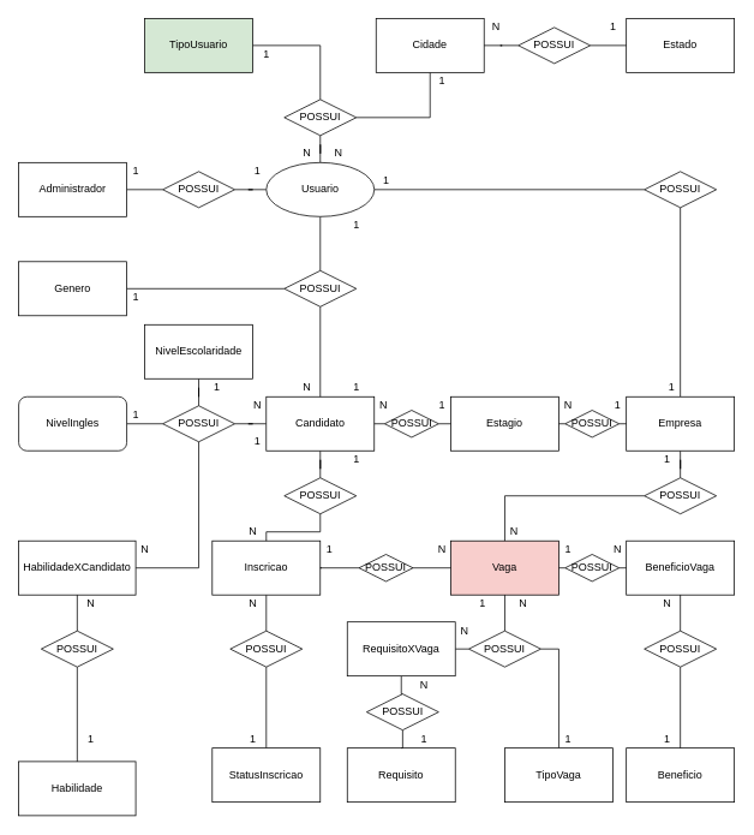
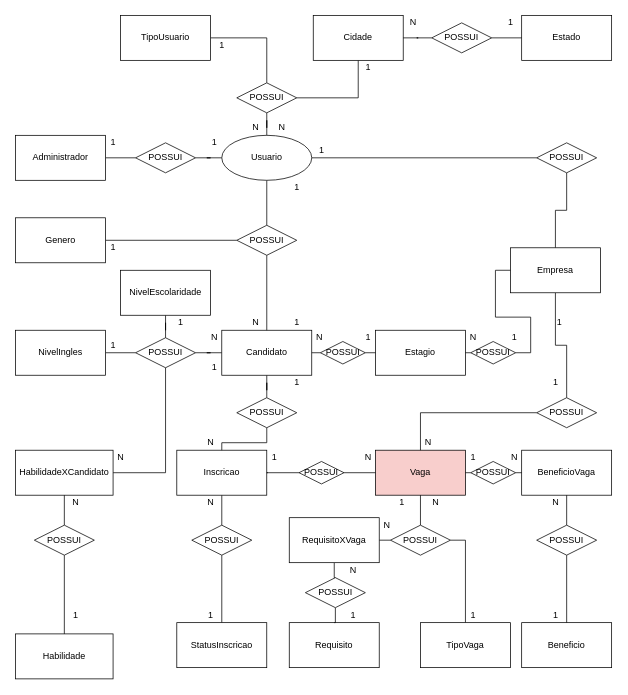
  <mxCell id="0" />
  <mxCell id="1" parent="0" />
  <mxCell id="2" value="" style="edgeStyle=orthogonalEdgeStyle;rounded=0;orthogonalLoop=1;jettySize=auto;html=1;endArrow=none;endFill=0;" edge="1" parent="1" source="3" target="24"><mxGeometry relative="1" as="geometry" /></mxCell>
  <mxCell id="3" value="Administrador" style="rounded=0;whiteSpace=wrap;html=1;" parent="1" vertex="1"><mxGeometry x="20" y="180" width="120" height="60" as="geometry" /></mxCell>
  <mxCell id="4" style="edgeStyle=orthogonalEdgeStyle;rounded=0;orthogonalLoop=1;jettySize=auto;html=1;endArrow=none;endFill=0;" parent="1" source="5" target="18" edge="1"><mxGeometry relative="1" as="geometry" /></mxCell>
- <mxCell id="5" value="TipoUsuario" style="rounded=0;whiteSpace=wrap;html=1;fillColor=#d5e8d4;" parent="1" vertex="1"><mxGeometry x="160" y="20" width="120" height="60" as="geometry" /></mxCell>
+ <mxCell id="5" value="TipoUsuario" style="rounded=0;whiteSpace=wrap;html=1;" parent="1" vertex="1"><mxGeometry x="160" y="20" width="120" height="60" as="geometry" /></mxCell>
  <mxCell id="6" style="edgeStyle=orthogonalEdgeStyle;rounded=0;orthogonalLoop=1;jettySize=auto;html=1;endArrow=none;endFill=0;" parent="1" source="9" target="22" edge="1"><mxGeometry relative="1" as="geometry" /></mxCell>
  <mxCell id="7" value="" style="edgeStyle=orthogonalEdgeStyle;rounded=0;orthogonalLoop=1;jettySize=auto;html=1;endArrow=none;endFill=0;" parent="1" source="9" target="25" edge="1"><mxGeometry relative="1" as="geometry" /></mxCell>
  <mxCell id="8" value="" style="edgeStyle=orthogonalEdgeStyle;rounded=0;orthogonalLoop=1;jettySize=auto;html=1;endArrow=none;endFill=0;" parent="1" source="9" target="24" edge="1"><mxGeometry relative="1" as="geometry" /></mxCell>
  <mxCell id="9" value="Usuario" style="ellipse;whiteSpace=wrap;html=1;" parent="1" vertex="1"><mxGeometry x="295" y="180" width="120" height="60" as="geometry" /></mxCell>
  <mxCell id="10" value="" style="edgeStyle=orthogonalEdgeStyle;rounded=0;orthogonalLoop=1;jettySize=auto;html=1;endArrow=none;endFill=0;" parent="1" source="12" target="29" edge="1"><mxGeometry relative="1" as="geometry" /></mxCell>
  <mxCell id="11" value="" style="edgeStyle=orthogonalEdgeStyle;rounded=0;orthogonalLoop=1;jettySize=auto;html=1;endArrow=none;endFill=0;" parent="1" source="12" target="46" edge="1"><mxGeometry relative="1" as="geometry" /></mxCell>
  <mxCell id="12" value="Candidato" style="rounded=0;whiteSpace=wrap;html=1;" parent="1" vertex="1"><mxGeometry x="295" y="440" width="120" height="60" as="geometry" /></mxCell>
  <mxCell id="13" value="" style="edgeStyle=orthogonalEdgeStyle;rounded=0;orthogonalLoop=1;jettySize=auto;html=1;endArrow=none;endFill=0;" parent="1" source="15" target="25" edge="1"><mxGeometry relative="1" as="geometry" /></mxCell>
  <mxCell id="14" value="" style="edgeStyle=orthogonalEdgeStyle;rounded=0;orthogonalLoop=1;jettySize=auto;html=1;endArrow=none;endFill=0;" parent="1" source="15" target="41" edge="1"><mxGeometry relative="1" as="geometry" /></mxCell>
- <mxCell id="15" value="Empresa" style="rounded=0;whiteSpace=wrap;html=1;" parent="1" vertex="1"><mxGeometry x="695" y="440" width="120" height="60" as="geometry" /></mxCell>
+ <mxCell id="15" value="Empresa" style="rounded=0;whiteSpace=wrap;html=1;" parent="1" vertex="1"><mxGeometry x="680" y="330" width="120" height="60" as="geometry" /></mxCell>
  <mxCell id="16" style="edgeStyle=orthogonalEdgeStyle;rounded=0;orthogonalLoop=1;jettySize=auto;html=1;entryX=0.5;entryY=0;entryDx=0;entryDy=0;endArrow=none;endFill=0;" parent="1" source="18" target="9" edge="1"><mxGeometry relative="1" as="geometry" /></mxCell>
  <mxCell id="17" style="edgeStyle=orthogonalEdgeStyle;rounded=0;orthogonalLoop=1;jettySize=auto;html=1;endArrow=none;endFill=0;" parent="1" source="18" target="53" edge="1"><mxGeometry relative="1" as="geometry" /></mxCell>
  <mxCell id="18" value="POSSUI" style="rhombus;whiteSpace=wrap;html=1;" parent="1" vertex="1"><mxGeometry x="315" y="110" width="80" height="40" as="geometry" /></mxCell>
  <mxCell id="19" value="1" style="text;html=1;align=center;verticalAlign=middle;resizable=0;points=[];autosize=1;" parent="1" vertex="1"><mxGeometry x="285" y="50" width="20" height="20" as="geometry" /></mxCell>
  <mxCell id="20" value="N" style="text;html=1;align=center;verticalAlign=middle;resizable=0;points=[];autosize=1;" parent="1" vertex="1"><mxGeometry x="330" y="160" width="20" height="20" as="geometry" /></mxCell>
  <mxCell id="21" style="edgeStyle=orthogonalEdgeStyle;rounded=0;orthogonalLoop=1;jettySize=auto;html=1;endArrow=none;endFill=0;" parent="1" source="22" target="12" edge="1"><mxGeometry relative="1" as="geometry" /></mxCell>
  <mxCell id="22" value="POSSUI" style="rhombus;whiteSpace=wrap;html=1;" parent="1" vertex="1"><mxGeometry x="315" y="300" width="80" height="40" as="geometry" /></mxCell>
  <mxCell id="23" value="1" style="text;html=1;align=center;verticalAlign=middle;resizable=0;points=[];autosize=1;" parent="1" vertex="1"><mxGeometry x="385" y="420" width="20" height="20" as="geometry" /></mxCell>
  <mxCell id="24" value="POSSUI" style="rhombus;whiteSpace=wrap;html=1;" parent="1" vertex="1"><mxGeometry x="180" y="190" width="80" height="40" as="geometry" /></mxCell>
  <mxCell id="25" value="POSSUI" style="rhombus;whiteSpace=wrap;html=1;" parent="1" vertex="1"><mxGeometry x="715" y="190" width="80" height="40" as="geometry" /></mxCell>
  <mxCell id="26" value="1" style="text;html=1;align=center;verticalAlign=middle;resizable=0;points=[];autosize=1;" parent="1" vertex="1"><mxGeometry x="735" y="420" width="20" height="20" as="geometry" /></mxCell>
  <mxCell id="27" style="edgeStyle=orthogonalEdgeStyle;rounded=0;orthogonalLoop=1;jettySize=auto;html=1;endArrow=none;endFill=0;" edge="1" parent="1" source="28" target="22"><mxGeometry relative="1" as="geometry" /></mxCell>
  <mxCell id="28" value="Genero" style="rounded=0;whiteSpace=wrap;html=1;" parent="1" vertex="1"><mxGeometry x="20" y="290" width="120" height="60" as="geometry" /></mxCell>
  <mxCell id="29" value="POSSUI" style="rhombus;whiteSpace=wrap;html=1;" parent="1" vertex="1"><mxGeometry x="180" y="450" width="80" height="40" as="geometry" /></mxCell>
  <mxCell id="30" value="1" style="text;html=1;align=center;verticalAlign=middle;resizable=0;points=[];autosize=1;" parent="1" vertex="1"><mxGeometry x="418" y="190" width="20" height="20" as="geometry" /></mxCell>
  <mxCell id="31" value="1" style="text;html=1;align=center;verticalAlign=middle;resizable=0;points=[];autosize=1;" parent="1" vertex="1"><mxGeometry x="275" y="180" width="20" height="20" as="geometry" /></mxCell>
  <mxCell id="32" value="1" style="text;html=1;align=center;verticalAlign=middle;resizable=0;points=[];autosize=1;" parent="1" vertex="1"><mxGeometry x="140" y="180" width="20" height="20" as="geometry" /></mxCell>
  <mxCell id="33" value="1" style="text;html=1;align=center;verticalAlign=middle;resizable=0;points=[];autosize=1;" parent="1" vertex="1"><mxGeometry x="385" y="240" width="20" height="20" as="geometry" /></mxCell>
  <mxCell id="34" value="1" style="text;html=1;align=center;verticalAlign=middle;resizable=0;points=[];autosize=1;" parent="1" vertex="1"><mxGeometry x="140" y="320" width="20" height="20" as="geometry" /></mxCell>
  <mxCell id="35" value="N" style="text;html=1;align=center;verticalAlign=middle;resizable=0;points=[];autosize=1;" parent="1" vertex="1"><mxGeometry x="330" y="420" width="20" height="20" as="geometry" /></mxCell>
  <mxCell id="36" value="Vaga" style="rounded=0;whiteSpace=wrap;html=1;fillColor=#f8cecc;" parent="1" vertex="1"><mxGeometry x="500" y="600" width="120" height="60" as="geometry" /></mxCell>
  <mxCell id="37" style="edgeStyle=orthogonalEdgeStyle;rounded=0;orthogonalLoop=1;jettySize=auto;html=1;entryX=0.5;entryY=0;entryDx=0;entryDy=0;endArrow=none;endFill=0;" parent="1" source="36" target="42" edge="1"><mxGeometry relative="1" as="geometry"><mxPoint x="560" y="820" as="sourcePoint" /></mxGeometry></mxCell>
  <mxCell id="38" style="edgeStyle=orthogonalEdgeStyle;rounded=0;orthogonalLoop=1;jettySize=auto;html=1;entryX=1;entryY=0.5;entryDx=0;entryDy=0;endArrow=none;endFill=0;" edge="1" parent="1" source="39" target="42"><mxGeometry relative="1" as="geometry" /></mxCell>
  <mxCell id="39" value="TipoVaga" style="rounded=0;whiteSpace=wrap;html=1;" parent="1" vertex="1"><mxGeometry x="560" y="830" width="120" height="60" as="geometry" /></mxCell>
  <mxCell id="40" value="" style="edgeStyle=orthogonalEdgeStyle;rounded=0;orthogonalLoop=1;jettySize=auto;html=1;endArrow=none;endFill=0;" parent="1" source="41" target="36" edge="1"><mxGeometry relative="1" as="geometry" /></mxCell>
  <mxCell id="41" value="POSSUI" style="rhombus;whiteSpace=wrap;html=1;" parent="1" vertex="1"><mxGeometry x="715" y="530" width="80" height="40" as="geometry" /></mxCell>
  <mxCell id="42" value="POSSUI" style="rhombus;whiteSpace=wrap;html=1;" parent="1" vertex="1"><mxGeometry x="520" y="700" width="80" height="40" as="geometry" /></mxCell>
  <mxCell id="43" value="" style="edgeStyle=orthogonalEdgeStyle;rounded=0;orthogonalLoop=1;jettySize=auto;html=1;endArrow=none;endFill=0;" edge="1" parent="1" source="44" target="95"><mxGeometry relative="1" as="geometry" /></mxCell>
  <mxCell id="44" value="Inscricao" style="rounded=0;whiteSpace=wrap;html=1;" parent="1" vertex="1"><mxGeometry x="235" y="600" width="120" height="60" as="geometry" /></mxCell>
  <mxCell id="45" value="" style="edgeStyle=orthogonalEdgeStyle;rounded=0;orthogonalLoop=1;jettySize=auto;html=1;endArrow=none;endFill=0;" parent="1" source="46" target="44" edge="1"><mxGeometry relative="1" as="geometry" /></mxCell>
  <mxCell id="46" value="POSSUI" style="rhombus;whiteSpace=wrap;html=1;" parent="1" vertex="1"><mxGeometry x="315" y="530" width="80" height="40" as="geometry" /></mxCell>
  <mxCell id="47" value="1" style="text;html=1;align=center;verticalAlign=middle;resizable=0;points=[];autosize=1;" parent="1" vertex="1"><mxGeometry x="385" y="500" width="20" height="20" as="geometry" /></mxCell>
  <mxCell id="48" value="N" style="text;html=1;align=center;verticalAlign=middle;resizable=0;points=[];autosize=1;" parent="1" vertex="1"><mxGeometry x="270" y="580" width="20" height="20" as="geometry" /></mxCell>
  <mxCell id="49" value="1" style="text;html=1;align=center;verticalAlign=middle;resizable=0;points=[];autosize=1;" parent="1" vertex="1"><mxGeometry x="730" y="500" width="20" height="20" as="geometry" /></mxCell>
  <mxCell id="50" value="N" style="text;html=1;align=center;verticalAlign=middle;resizable=0;points=[];autosize=1;" parent="1" vertex="1"><mxGeometry x="560" y="580" width="20" height="20" as="geometry" /></mxCell>
  <mxCell id="51" value="N" style="text;html=1;align=center;verticalAlign=middle;resizable=0;points=[];autosize=1;" parent="1" vertex="1"><mxGeometry x="570" y="660" width="20" height="20" as="geometry" /></mxCell>
  <mxCell id="52" value="1" style="text;html=1;align=center;verticalAlign=middle;resizable=0;points=[];autosize=1;" parent="1" vertex="1"><mxGeometry x="620" y="810" width="20" height="20" as="geometry" /></mxCell>
  <mxCell id="53" value="Cidade" style="rounded=0;whiteSpace=wrap;html=1;" parent="1" vertex="1"><mxGeometry x="417" y="20" width="120" height="60" as="geometry" /></mxCell>
  <mxCell id="54" value="Estado" style="rounded=0;whiteSpace=wrap;html=1;" parent="1" vertex="1"><mxGeometry x="695" y="20" width="120" height="60" as="geometry" /></mxCell>
  <mxCell id="55" value="" style="edgeStyle=orthogonalEdgeStyle;rounded=0;orthogonalLoop=1;jettySize=auto;html=1;endArrow=none;endFill=0;" parent="1" source="57" target="53" edge="1"><mxGeometry relative="1" as="geometry" /></mxCell>
  <mxCell id="56" value="" style="edgeStyle=orthogonalEdgeStyle;rounded=0;orthogonalLoop=1;jettySize=auto;html=1;endArrow=none;endFill=0;" parent="1" source="57" target="54" edge="1"><mxGeometry relative="1" as="geometry" /></mxCell>
  <mxCell id="57" value="POSSUI" style="rhombus;whiteSpace=wrap;html=1;" parent="1" vertex="1"><mxGeometry x="575" y="30" width="80" height="40" as="geometry" /></mxCell>
  <mxCell id="58" value="1" style="text;html=1;align=center;verticalAlign=middle;resizable=0;points=[];autosize=1;" parent="1" vertex="1"><mxGeometry x="480" y="80" width="20" height="20" as="geometry" /></mxCell>
  <mxCell id="59" value="N" style="text;html=1;align=center;verticalAlign=middle;resizable=0;points=[];autosize=1;" parent="1" vertex="1"><mxGeometry x="365" y="160" width="20" height="20" as="geometry" /></mxCell>
  <mxCell id="60" value="N" style="text;html=1;align=center;verticalAlign=middle;resizable=0;points=[];autosize=1;" parent="1" vertex="1"><mxGeometry x="540" y="20" width="20" height="20" as="geometry" /></mxCell>
  <mxCell id="61" value="1" style="text;html=1;align=center;verticalAlign=middle;resizable=0;points=[];autosize=1;" parent="1" vertex="1"><mxGeometry x="670" y="20" width="20" height="20" as="geometry" /></mxCell>
  <mxCell id="62" value="Estagio" style="rounded=0;whiteSpace=wrap;html=1;" parent="1" vertex="1"><mxGeometry x="500" y="440" width="120" height="60" as="geometry" /></mxCell>
  <mxCell id="63" style="edgeStyle=orthogonalEdgeStyle;rounded=0;orthogonalLoop=1;jettySize=auto;html=1;exitX=1;exitY=0.5;exitDx=0;exitDy=0;entryX=0;entryY=0.5;entryDx=0;entryDy=0;endArrow=none;endFill=0;" parent="1" source="65" target="62" edge="1"><mxGeometry relative="1" as="geometry" /></mxCell>
  <mxCell id="64" style="edgeStyle=orthogonalEdgeStyle;rounded=0;orthogonalLoop=1;jettySize=auto;html=1;exitX=0;exitY=0.5;exitDx=0;exitDy=0;entryX=1;entryY=0.5;entryDx=0;entryDy=0;endArrow=none;endFill=0;" parent="1" source="65" target="12" edge="1"><mxGeometry relative="1" as="geometry" /></mxCell>
  <mxCell id="65" value="POSSUI" style="rhombus;whiteSpace=wrap;html=1;" parent="1" vertex="1"><mxGeometry x="426.5" y="455" width="60" height="30" as="geometry" /></mxCell>
  <mxCell id="66" style="edgeStyle=orthogonalEdgeStyle;rounded=0;orthogonalLoop=1;jettySize=auto;html=1;exitX=0;exitY=0.5;exitDx=0;exitDy=0;entryX=1;entryY=0.5;entryDx=0;entryDy=0;endArrow=none;endFill=0;" parent="1" source="68" target="62" edge="1"><mxGeometry relative="1" as="geometry" /></mxCell>
  <mxCell id="67" style="edgeStyle=orthogonalEdgeStyle;rounded=0;orthogonalLoop=1;jettySize=auto;html=1;exitX=1;exitY=0.5;exitDx=0;exitDy=0;entryX=0;entryY=0.5;entryDx=0;entryDy=0;endArrow=none;endFill=0;" parent="1" source="68" target="15" edge="1"><mxGeometry relative="1" as="geometry" /></mxCell>
  <mxCell id="68" value="POSSUI" style="rhombus;whiteSpace=wrap;html=1;" parent="1" vertex="1"><mxGeometry x="627" y="455" width="60" height="30" as="geometry" /></mxCell>
  <mxCell id="69" value="N" style="text;html=1;align=center;verticalAlign=middle;resizable=0;points=[];autosize=1;" parent="1" vertex="1"><mxGeometry x="415" y="440" width="20" height="20" as="geometry" /></mxCell>
  <mxCell id="70" value="1" style="text;html=1;align=center;verticalAlign=middle;resizable=0;points=[];autosize=1;" parent="1" vertex="1"><mxGeometry x="480" y="440" width="20" height="20" as="geometry" /></mxCell>
  <mxCell id="71" value="1" style="text;html=1;align=center;verticalAlign=middle;resizable=0;points=[];autosize=1;" parent="1" vertex="1"><mxGeometry x="675" y="440" width="20" height="20" as="geometry" /></mxCell>
  <mxCell id="72" value="N" style="text;html=1;align=center;verticalAlign=middle;resizable=0;points=[];autosize=1;" parent="1" vertex="1"><mxGeometry x="620" y="440" width="20" height="20" as="geometry" /></mxCell>
  <mxCell id="73" style="edgeStyle=orthogonalEdgeStyle;rounded=0;orthogonalLoop=1;jettySize=auto;html=1;exitX=0;exitY=0.5;exitDx=0;exitDy=0;entryX=1;entryY=0.5;entryDx=0;entryDy=0;endArrow=none;endFill=0;" parent="1" target="44" edge="1"><mxGeometry relative="1" as="geometry"><mxPoint x="356.5" y="630" as="sourcePoint" /></mxGeometry></mxCell>
  <mxCell id="74" style="edgeStyle=orthogonalEdgeStyle;rounded=0;orthogonalLoop=1;jettySize=auto;html=1;exitX=1;exitY=0.5;exitDx=0;exitDy=0;entryX=0;entryY=0.5;entryDx=0;entryDy=0;endArrow=none;endFill=0;" parent="1" source="76" target="36" edge="1"><mxGeometry relative="1" as="geometry" /></mxCell>
  <mxCell id="75" style="edgeStyle=orthogonalEdgeStyle;rounded=0;orthogonalLoop=1;jettySize=auto;html=1;entryX=1;entryY=0.5;entryDx=0;entryDy=0;endArrow=none;endFill=0;" edge="1" parent="1" source="76" target="44"><mxGeometry relative="1" as="geometry" /></mxCell>
  <mxCell id="76" value="POSSUI" style="rhombus;whiteSpace=wrap;html=1;" parent="1" vertex="1"><mxGeometry x="398" y="615" width="60" height="30" as="geometry" /></mxCell>
  <mxCell id="77" value="1" style="text;html=1;align=center;verticalAlign=middle;resizable=0;points=[];autosize=1;" parent="1" vertex="1"><mxGeometry x="355" y="600" width="20" height="20" as="geometry" /></mxCell>
  <mxCell id="78" value="N" style="text;html=1;align=center;verticalAlign=middle;resizable=0;points=[];autosize=1;" parent="1" vertex="1"><mxGeometry x="480" y="600" width="20" height="20" as="geometry" /></mxCell>
  <mxCell id="79" value="BeneficioVaga" style="rounded=0;whiteSpace=wrap;html=1;" parent="1" vertex="1"><mxGeometry x="695" y="600" width="120" height="60" as="geometry" /></mxCell>
  <mxCell id="80" style="edgeStyle=orthogonalEdgeStyle;rounded=0;orthogonalLoop=1;jettySize=auto;html=1;exitX=0;exitY=0.5;exitDx=0;exitDy=0;entryX=1;entryY=0.5;entryDx=0;entryDy=0;endArrow=none;endFill=0;" parent="1" source="82" target="36" edge="1"><mxGeometry relative="1" as="geometry" /></mxCell>
  <mxCell id="81" style="edgeStyle=orthogonalEdgeStyle;rounded=0;orthogonalLoop=1;jettySize=auto;html=1;exitX=1;exitY=0.5;exitDx=0;exitDy=0;entryX=0;entryY=0.5;entryDx=0;entryDy=0;endArrow=none;endFill=0;" parent="1" source="82" target="79" edge="1"><mxGeometry relative="1" as="geometry" /></mxCell>
  <mxCell id="82" value="POSSUI" style="rhombus;whiteSpace=wrap;html=1;" parent="1" vertex="1"><mxGeometry x="627" y="615" width="60" height="30" as="geometry" /></mxCell>
  <mxCell id="83" value="" style="edgeStyle=orthogonalEdgeStyle;rounded=0;orthogonalLoop=1;jettySize=auto;html=1;endArrow=none;endFill=0;" edge="1" parent="1" source="84" target="95"><mxGeometry relative="1" as="geometry" /></mxCell>
  <mxCell id="84" value="StatusInscricao" style="rounded=0;whiteSpace=wrap;html=1;" parent="1" vertex="1"><mxGeometry x="235" y="830" width="120" height="60" as="geometry" /></mxCell>
  <mxCell id="85" value="N" style="text;html=1;align=center;verticalAlign=middle;resizable=0;points=[];autosize=1;" parent="1" vertex="1"><mxGeometry x="270" y="660" width="20" height="20" as="geometry" /></mxCell>
  <mxCell id="86" value="1" style="text;html=1;align=center;verticalAlign=middle;resizable=0;points=[];autosize=1;" parent="1" vertex="1"><mxGeometry x="270" y="810" width="20" height="20" as="geometry" /></mxCell>
  <mxCell id="87" value="Beneficio" style="rounded=0;whiteSpace=wrap;html=1;" parent="1" vertex="1"><mxGeometry x="695" y="830" width="120" height="60" as="geometry" /></mxCell>
  <mxCell id="88" value="" style="edgeStyle=orthogonalEdgeStyle;rounded=0;orthogonalLoop=1;jettySize=auto;html=1;endArrow=none;endFill=0;" parent="1" source="90" target="87" edge="1"><mxGeometry relative="1" as="geometry" /></mxCell>
  <mxCell id="89" value="" style="edgeStyle=orthogonalEdgeStyle;rounded=0;orthogonalLoop=1;jettySize=auto;html=1;endArrow=none;endFill=0;" parent="1" source="90" target="79" edge="1"><mxGeometry relative="1" as="geometry" /></mxCell>
  <mxCell id="90" value="POSSUI" style="rhombus;whiteSpace=wrap;html=1;" parent="1" vertex="1"><mxGeometry x="715" y="700" width="80" height="40" as="geometry" /></mxCell>
  <mxCell id="91" value="N" style="text;html=1;align=center;verticalAlign=middle;resizable=0;points=[];autosize=1;" parent="1" vertex="1"><mxGeometry x="675" y="600" width="20" height="20" as="geometry" /></mxCell>
  <mxCell id="92" value="1" style="text;html=1;align=center;verticalAlign=middle;resizable=0;points=[];autosize=1;" parent="1" vertex="1"><mxGeometry x="620" y="600" width="20" height="20" as="geometry" /></mxCell>
  <mxCell id="93" value="N" style="text;html=1;align=center;verticalAlign=middle;resizable=0;points=[];autosize=1;" parent="1" vertex="1"><mxGeometry x="730" y="660" width="20" height="20" as="geometry" /></mxCell>
  <mxCell id="94" value="1" style="text;html=1;align=center;verticalAlign=middle;resizable=0;points=[];autosize=1;" parent="1" vertex="1"><mxGeometry x="730" y="810" width="20" height="20" as="geometry" /></mxCell>
  <mxCell id="95" value="POSSUI" style="rhombus;whiteSpace=wrap;html=1;" vertex="1" parent="1"><mxGeometry x="255" y="700" width="80" height="40" as="geometry" /></mxCell>
  <mxCell id="96" value="" style="edgeStyle=orthogonalEdgeStyle;rounded=0;orthogonalLoop=1;jettySize=auto;html=1;endArrow=none;endFill=0;" edge="1" parent="1" source="97" target="29"><mxGeometry relative="1" as="geometry" /></mxCell>
- <mxCell id="97" value="NivelIngles" style="whiteSpace=wrap;html=1;rounded=1;" vertex="1" parent="1"><mxGeometry x="20" y="440" width="120" height="60" as="geometry" /></mxCell>
+ <mxCell id="97" value="NivelIngles" style="rounded=0;whiteSpace=wrap;html=1;" vertex="1" parent="1"><mxGeometry x="20" y="440" width="120" height="60" as="geometry" /></mxCell>
  <mxCell id="98" value="" style="edgeStyle=orthogonalEdgeStyle;rounded=0;orthogonalLoop=1;jettySize=auto;html=1;endArrow=none;endFill=0;" edge="1" parent="1" source="99" target="29"><mxGeometry relative="1" as="geometry" /></mxCell>
  <mxCell id="99" value="NivelEscolaridade" style="rounded=0;whiteSpace=wrap;html=1;" vertex="1" parent="1"><mxGeometry x="160" y="360" width="120" height="60" as="geometry" /></mxCell>
  <mxCell id="100" style="edgeStyle=orthogonalEdgeStyle;rounded=0;orthogonalLoop=1;jettySize=auto;html=1;endArrow=none;endFill=0;" edge="1" parent="1" source="101" target="29"><mxGeometry relative="1" as="geometry" /></mxCell>
  <mxCell id="101" value="HabilidadeXCandidato" style="rounded=0;whiteSpace=wrap;html=1;" vertex="1" parent="1"><mxGeometry x="20" y="600" width="130" height="60" as="geometry" /></mxCell>
  <mxCell id="102" value="Habilidade" style="rounded=0;whiteSpace=wrap;html=1;" vertex="1" parent="1"><mxGeometry x="20" y="845" width="130" height="60" as="geometry" /></mxCell>
  <mxCell id="103" value="" style="edgeStyle=orthogonalEdgeStyle;rounded=0;orthogonalLoop=1;jettySize=auto;html=1;endArrow=none;endFill=0;" edge="1" parent="1" source="105" target="101"><mxGeometry relative="1" as="geometry" /></mxCell>
  <mxCell id="104" value="" style="edgeStyle=orthogonalEdgeStyle;rounded=0;orthogonalLoop=1;jettySize=auto;html=1;endArrow=none;endFill=0;" edge="1" parent="1" source="105" target="102"><mxGeometry relative="1" as="geometry" /></mxCell>
  <mxCell id="105" value="POSSUI" style="rhombus;whiteSpace=wrap;html=1;" vertex="1" parent="1"><mxGeometry x="45" y="700" width="80" height="40" as="geometry" /></mxCell>
  <mxCell id="106" style="edgeStyle=orthogonalEdgeStyle;rounded=0;orthogonalLoop=1;jettySize=auto;html=1;exitX=1;exitY=0.5;exitDx=0;exitDy=0;entryX=0;entryY=0.5;entryDx=0;entryDy=0;endArrow=none;endFill=0;" edge="1" parent="1" source="108" target="42"><mxGeometry relative="1" as="geometry" /></mxCell>
  <mxCell id="107" value="" style="edgeStyle=orthogonalEdgeStyle;rounded=0;orthogonalLoop=1;jettySize=auto;html=1;endArrow=none;endFill=0;" edge="1" parent="1" source="108" target="111"><mxGeometry relative="1" as="geometry" /></mxCell>
  <mxCell id="108" value="RequisitoXVaga" style="rounded=0;whiteSpace=wrap;html=1;" vertex="1" parent="1"><mxGeometry x="385" y="690" width="120" height="60" as="geometry" /></mxCell>
  <mxCell id="109" value="Requisito" style="rounded=0;whiteSpace=wrap;html=1;" vertex="1" parent="1"><mxGeometry x="385" y="830" width="120" height="60" as="geometry" /></mxCell>
  <mxCell id="110" value="" style="edgeStyle=orthogonalEdgeStyle;rounded=0;orthogonalLoop=1;jettySize=auto;html=1;endArrow=none;endFill=0;" edge="1" parent="1" source="111" target="109"><mxGeometry relative="1" as="geometry" /></mxCell>
  <mxCell id="111" value="POSSUI" style="rhombus;whiteSpace=wrap;html=1;" vertex="1" parent="1"><mxGeometry x="406.5" y="770" width="80" height="40" as="geometry" /></mxCell>
  <mxCell id="112" value="1" style="text;html=1;align=center;verticalAlign=middle;resizable=0;points=[];autosize=1;" vertex="1" parent="1"><mxGeometry x="230" y="420" width="20" height="20" as="geometry" /></mxCell>
  <mxCell id="113" value="N" style="text;html=1;align=center;verticalAlign=middle;resizable=0;points=[];autosize=1;" vertex="1" parent="1"><mxGeometry x="275" y="440" width="20" height="20" as="geometry" /></mxCell>
  <mxCell id="114" value="1" style="text;html=1;align=center;verticalAlign=middle;resizable=0;points=[];autosize=1;" vertex="1" parent="1"><mxGeometry x="140" y="450" width="20" height="20" as="geometry" /></mxCell>
  <mxCell id="115" value="1" style="text;html=1;align=center;verticalAlign=middle;resizable=0;points=[];autosize=1;" vertex="1" parent="1"><mxGeometry x="275" y="480" width="20" height="20" as="geometry" /></mxCell>
  <mxCell id="116" value="N" style="text;html=1;align=center;verticalAlign=middle;resizable=0;points=[];autosize=1;" vertex="1" parent="1"><mxGeometry x="150" y="600" width="20" height="20" as="geometry" /></mxCell>
  <mxCell id="117" value="N" style="text;html=1;align=center;verticalAlign=middle;resizable=0;points=[];autosize=1;" vertex="1" parent="1"><mxGeometry x="90" y="660" width="20" height="20" as="geometry" /></mxCell>
  <mxCell id="118" value="1" style="text;html=1;align=center;verticalAlign=middle;resizable=0;points=[];autosize=1;" vertex="1" parent="1"><mxGeometry x="90" y="810" width="20" height="20" as="geometry" /></mxCell>
  <mxCell id="119" value="N" style="text;html=1;align=center;verticalAlign=middle;resizable=0;points=[];autosize=1;" vertex="1" parent="1"><mxGeometry x="505" y="690" width="20" height="20" as="geometry" /></mxCell>
  <mxCell id="120" value="1" style="text;html=1;align=center;verticalAlign=middle;resizable=0;points=[];autosize=1;" vertex="1" parent="1"><mxGeometry x="525" y="660" width="20" height="20" as="geometry" /></mxCell>
  <mxCell id="121" value="1" style="text;html=1;align=center;verticalAlign=middle;resizable=0;points=[];autosize=1;" vertex="1" parent="1"><mxGeometry x="460" y="810" width="20" height="20" as="geometry" /></mxCell>
  <mxCell id="122" value="N" style="text;html=1;align=center;verticalAlign=middle;resizable=0;points=[];autosize=1;" vertex="1" parent="1"><mxGeometry x="460" y="750" width="20" height="20" as="geometry" /></mxCell>
